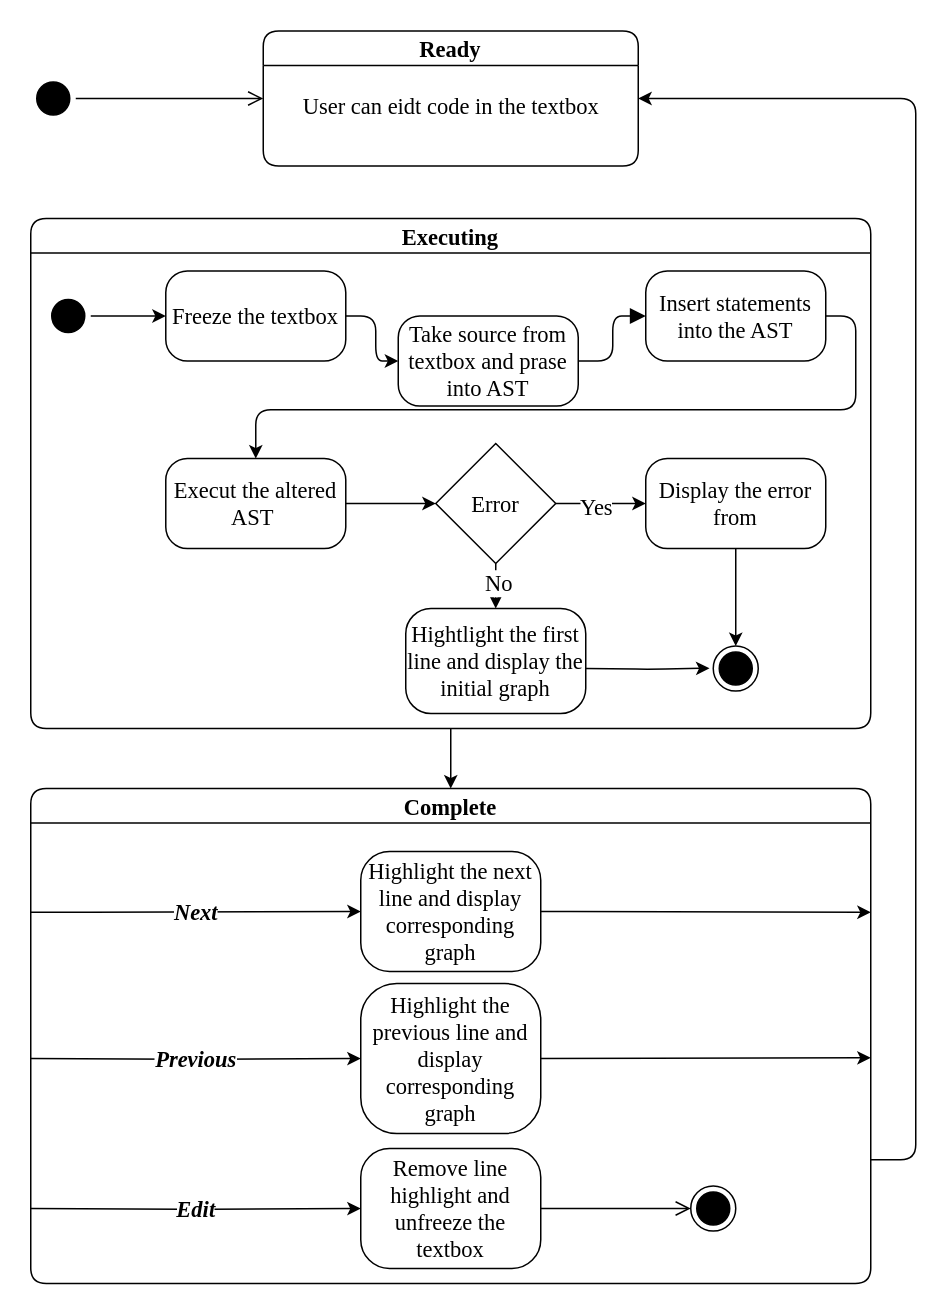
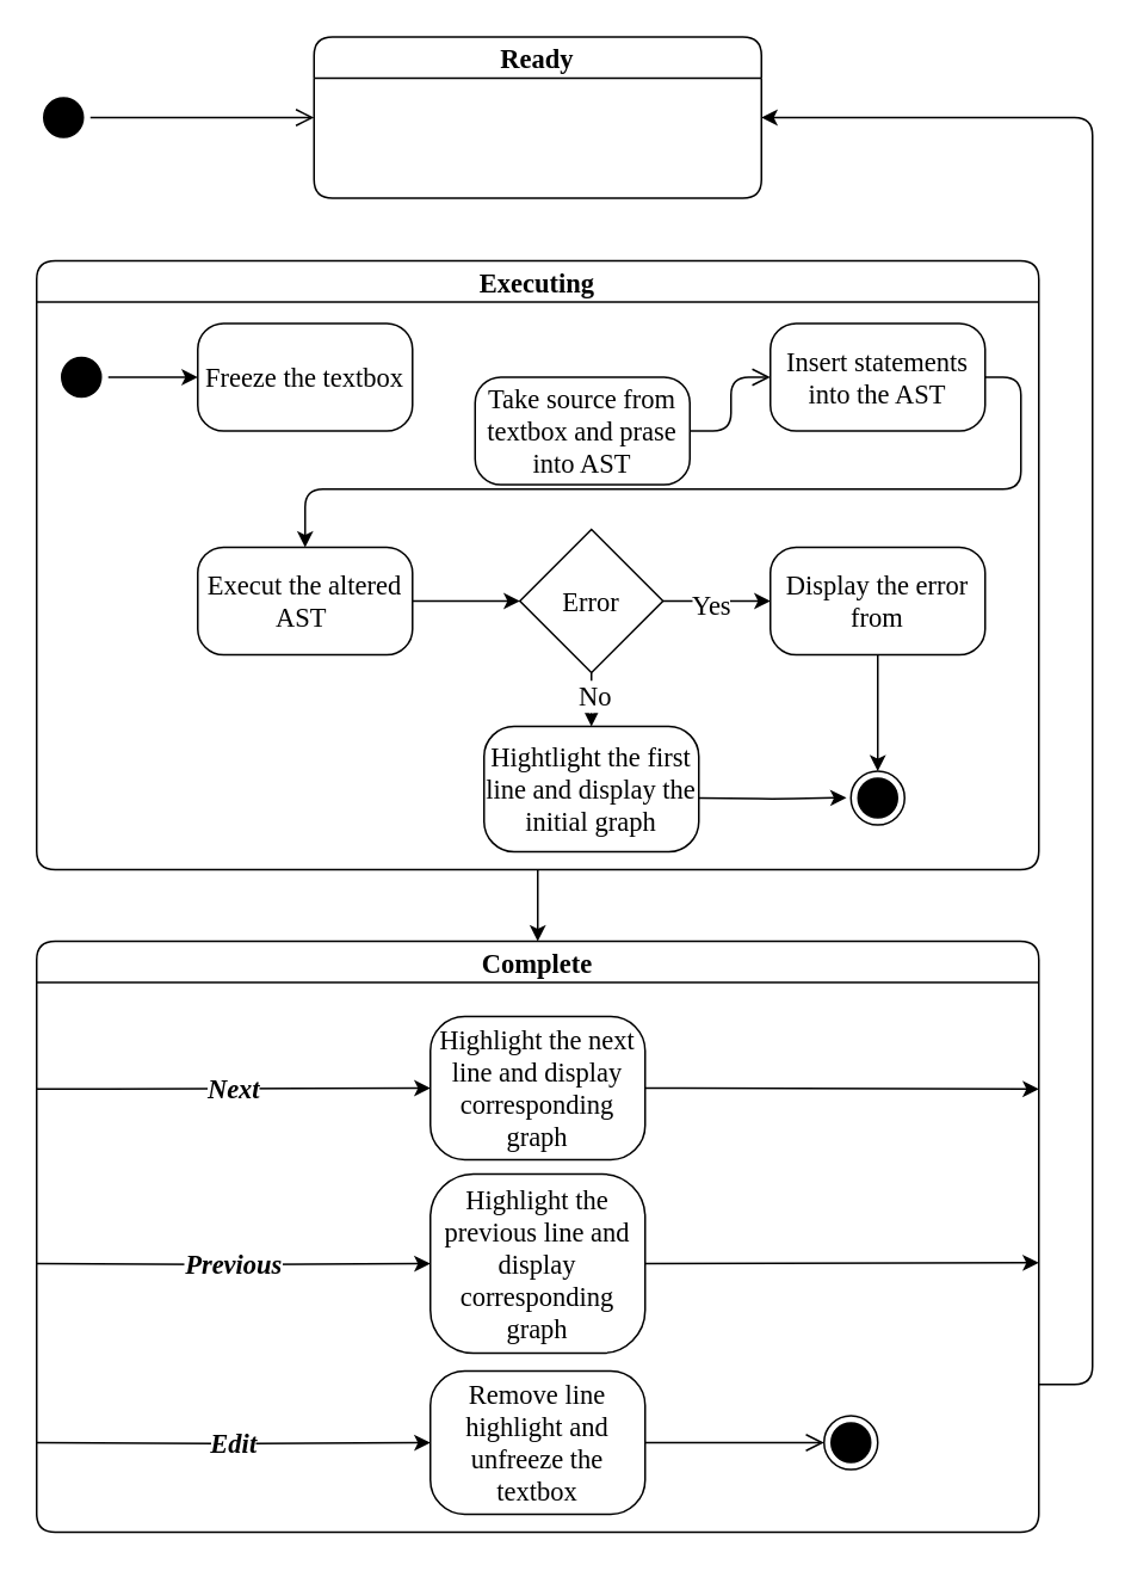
  <mxCell id="0" />
  <mxCell id="1" parent="0" />
  <mxCell id="2" value="" style="ellipse;html=1;shape=startState;fillColor=#000000;strokeColor=#000000;rounded=1;shadow=0;comic=0;labelBackgroundColor=none;fontFamily=Times New Roman;fontSize=15;fontColor=#000000;align=center;direction=south;" parent="1" vertex="1"><mxGeometry x="20" y="50" width="30" height="30" as="geometry" /></mxCell>
  <mxCell id="3" style="edgeStyle=orthogonalEdgeStyle;rounded=1;orthogonalLoop=1;jettySize=auto;html=1;exitX=1;exitY=0.75;exitDx=0;exitDy=0;fontFamily=Times New Roman;fontSize=15;entryX=1;entryY=0.5;entryDx=0;entryDy=0;" parent="1" source="4" target="39" edge="1"><mxGeometry relative="1" as="geometry"><Array as="points"><mxPoint x="610" y="773" /><mxPoint x="610" y="65" /></Array><mxPoint x="390" y="65" as="targetPoint" /></mxGeometry></mxCell>
  <mxCell id="4" value="Complete" style="swimlane;whiteSpace=wrap;html=1;rounded=1;shadow=0;comic=0;labelBackgroundColor=none;strokeWidth=1;fontFamily=Times New Roman;fontSize=15;align=center;strokeColor=#000000;" parent="1" vertex="1"><mxGeometry x="20" y="525" width="560" height="330" as="geometry" /></mxCell>
  <mxCell id="5" value="" style="ellipse;html=1;shape=endState;fillColor=#000000;strokeColor=#000000;rounded=1;shadow=0;comic=0;labelBackgroundColor=none;fontFamily=Times New Roman;fontSize=15;fontColor=#000000;align=center;" parent="4" vertex="1"><mxGeometry x="440" y="265" width="30" height="30" as="geometry" /></mxCell>
  <mxCell id="6" value="Highlight the previous line and display corresponding graph" style="rounded=1;whiteSpace=wrap;html=1;arcSize=24;shadow=0;comic=0;labelBackgroundColor=none;fontFamily=Times New Roman;fontSize=15;align=center;" parent="4" vertex="1"><mxGeometry x="220" y="130" width="120" height="100" as="geometry" /></mxCell>
  <mxCell id="7" style="edgeStyle=elbowEdgeStyle;html=1;labelBackgroundColor=none;endArrow=open;endSize=8;strokeColor=#000000;fontFamily=Times New Roman;fontSize=15;align=left;entryX=0;entryY=0.5;entryDx=0;entryDy=0;" parent="4" source="8" edge="1" target="5"><mxGeometry relative="1" as="geometry"><mxPoint x="430" y="280" as="targetPoint" /></mxGeometry></mxCell>
  <mxCell id="8" value="Remove line highlight and unfreeze the textbox" style="rounded=1;whiteSpace=wrap;html=1;arcSize=24;shadow=0;comic=0;labelBackgroundColor=none;fontFamily=Times New Roman;fontSize=15;align=center;" parent="4" vertex="1"><mxGeometry x="220" y="240" width="120" height="80" as="geometry" /></mxCell>
  <mxCell id="9" value="No" style="edgeStyle=orthogonalEdgeStyle;rounded=1;orthogonalLoop=1;jettySize=auto;html=1;exitX=1;exitY=0.5;exitDx=0;exitDy=0;entryX=0;entryY=0.5;entryDx=0;entryDy=0;" parent="4" edge="1"><mxGeometry relative="1" as="geometry"><mxPoint x="275" y="98.75" as="targetPoint" /></mxGeometry></mxCell>
  <mxCell id="10" value="No" style="edgeStyle=orthogonalEdgeStyle;rounded=1;orthogonalLoop=1;jettySize=auto;html=1;exitX=1;exitY=0.5;exitDx=0;exitDy=0;entryX=0;entryY=0.5;entryDx=0;entryDy=0;" parent="4" edge="1"><mxGeometry relative="1" as="geometry"><mxPoint x="415" y="98.75" as="targetPoint" /></mxGeometry></mxCell>
  <mxCell id="11" style="edgeStyle=orthogonalEdgeStyle;rounded=0;orthogonalLoop=1;jettySize=auto;html=1;exitX=1;exitY=0.5;exitDx=0;exitDy=0;entryX=1;entryY=0.25;entryDx=0;entryDy=0;" edge="1" parent="4" source="12" target="4"><mxGeometry relative="1" as="geometry"><Array as="points"><mxPoint x="360" y="82" /><mxPoint x="520" y="83" /></Array></mxGeometry></mxCell>
  <mxCell id="12" value="Highlight the next line and display corresponding graph" style="rounded=1;whiteSpace=wrap;html=1;arcSize=24;shadow=0;comic=0;labelBackgroundColor=none;fontFamily=Times New Roman;fontSize=15;align=center;" parent="4" vertex="1"><mxGeometry x="220" y="42" width="120" height="80" as="geometry" /></mxCell>
  <mxCell id="13" value="Next" style="edgeStyle=orthogonalEdgeStyle;rounded=1;orthogonalLoop=1;jettySize=auto;html=1;fontFamily=Times New Roman;fontSize=15;fontStyle=3;exitX=0;exitY=0.25;exitDx=0;exitDy=0;entryX=0;entryY=0.5;entryDx=0;entryDy=0;" parent="4" source="4" target="12" edge="1"><mxGeometry relative="1" as="geometry"><mxPoint x="50" y="70" as="sourcePoint" /><mxPoint x="200" y="90" as="targetPoint" /><Array as="points"><mxPoint x="30" y="83" /><mxPoint x="160" y="82" /></Array></mxGeometry></mxCell>
  <mxCell id="14" value="Previous" style="edgeStyle=orthogonalEdgeStyle;rounded=1;orthogonalLoop=1;jettySize=auto;html=1;fontFamily=Times New Roman;fontSize=15;fontStyle=3" parent="4" target="6" edge="1"><mxGeometry relative="1" as="geometry"><mxPoint y="180" as="sourcePoint" /></mxGeometry></mxCell>
  <mxCell id="15" value="Edit" style="edgeStyle=orthogonalEdgeStyle;rounded=1;orthogonalLoop=1;jettySize=auto;html=1;fontFamily=Times New Roman;fontSize=15;fontStyle=3" parent="4" target="8" edge="1"><mxGeometry relative="1" as="geometry"><mxPoint y="280" as="sourcePoint" /></mxGeometry></mxCell>
  <mxCell id="16" style="edgeStyle=orthogonalEdgeStyle;html=1;labelBackgroundColor=none;endArrow=open;endSize=8;strokeColor=#000000;fontFamily=Times New Roman;fontSize=15;align=left;entryX=0;entryY=0.5;entryDx=0;entryDy=0;" parent="1" source="2" target="39" edge="1"><mxGeometry relative="1" as="geometry"><mxPoint x="100" y="65" as="targetPoint" /></mxGeometry></mxCell>
  <mxCell id="17" style="edgeStyle=orthogonalEdgeStyle;rounded=1;orthogonalLoop=1;jettySize=auto;html=1;exitX=0.5;exitY=1;exitDx=0;exitDy=0;entryX=0.5;entryY=0;entryDx=0;entryDy=0;fontFamily=Times New Roman;fontSize=15;" parent="1" source="18" target="4" edge="1"><mxGeometry relative="1" as="geometry" /></mxCell>
  <mxCell id="18" value="Executing" style="swimlane;whiteSpace=wrap;html=1;rounded=1;shadow=0;comic=0;labelBackgroundColor=none;strokeWidth=1;fontFamily=Times New Roman;fontSize=15;align=center;strokeColor=#000000;" parent="1" vertex="1"><mxGeometry x="20" y="145" width="560" height="340" as="geometry" /></mxCell>
- <mxCell id="19" style="edgeStyle=elbowEdgeStyle;html=1;labelBackgroundColor=none;endArrow=block;endSize=8;strokeColor=#000000;fontFamily=Times New Roman;fontSize=15;align=left;" parent="18" source="20" target="25" edge="1"><mxGeometry relative="1" as="geometry" /></mxCell>
+ <mxCell id="19" style="edgeStyle=elbowEdgeStyle;html=1;labelBackgroundColor=none;endArrow=open;endSize=8;strokeColor=#000000;fontFamily=Times New Roman;fontSize=15;align=left;" parent="18" source="20" target="25" edge="1"><mxGeometry relative="1" as="geometry" /></mxCell>
  <mxCell id="20" value="Take source from textbox and prase into AST" style="rounded=1;whiteSpace=wrap;html=1;arcSize=24;shadow=0;comic=0;labelBackgroundColor=none;fontFamily=Times New Roman;fontSize=15;align=center;" parent="18" vertex="1"><mxGeometry x="245" y="65" width="120" height="60" as="geometry" /></mxCell>
  <mxCell id="21" value="" style="ellipse;html=1;shape=endState;fillColor=#000000;strokeColor=#000000;rounded=1;shadow=0;comic=0;labelBackgroundColor=none;fontFamily=Times New Roman;fontSize=15;fontColor=#000000;align=center;" parent="18" vertex="1"><mxGeometry x="455" y="285" width="30" height="30" as="geometry" /></mxCell>
  <mxCell id="22" value="" style="edgeStyle=orthogonalEdgeStyle;rounded=1;orthogonalLoop=1;jettySize=auto;html=1;fontFamily=Times New Roman;fontSize=15;" parent="18" source="23" target="38" edge="1"><mxGeometry relative="1" as="geometry" /></mxCell>
  <mxCell id="23" value="" style="ellipse;html=1;shape=startState;fillColor=#000000;strokeColor=#000000;rounded=1;shadow=0;comic=0;labelBackgroundColor=none;fontFamily=Times New Roman;fontSize=15;fontColor=#000000;align=center;direction=south;" parent="18" vertex="1"><mxGeometry x="10" y="50" width="30" height="30" as="geometry" /></mxCell>
  <mxCell id="24" style="edgeStyle=orthogonalEdgeStyle;rounded=1;orthogonalLoop=1;jettySize=auto;html=1;exitX=1;exitY=0.5;exitDx=0;exitDy=0;entryX=0.5;entryY=0;entryDx=0;entryDy=0;fontFamily=Times New Roman;fontSize=15;" parent="18" source="25" target="27" edge="1"><mxGeometry relative="1" as="geometry" /></mxCell>
  <mxCell id="25" value="Insert statements into the AST" style="rounded=1;whiteSpace=wrap;html=1;arcSize=24;shadow=0;comic=0;labelBackgroundColor=none;fontFamily=Times New Roman;fontSize=15;align=center;" parent="18" vertex="1"><mxGeometry x="410" y="35" width="120" height="60" as="geometry" /></mxCell>
  <mxCell id="26" style="edgeStyle=orthogonalEdgeStyle;rounded=1;orthogonalLoop=1;jettySize=auto;html=1;exitX=1;exitY=0.5;exitDx=0;exitDy=0;entryX=0;entryY=0.5;entryDx=0;entryDy=0;strokeColor=#000000;fontFamily=Times New Roman;fontSize=15;" parent="18" source="27" target="34" edge="1"><mxGeometry relative="1" as="geometry"><mxPoint x="220" y="190" as="sourcePoint" /></mxGeometry></mxCell>
  <mxCell id="27" value="Execut the altered AST&amp;nbsp;" style="rounded=1;whiteSpace=wrap;html=1;arcSize=24;shadow=0;comic=0;labelBackgroundColor=none;fontFamily=Times New Roman;fontSize=15;align=center;" parent="18" vertex="1"><mxGeometry x="90.02" y="160" width="120" height="60" as="geometry" /></mxCell>
  <mxCell id="28" style="edgeStyle=orthogonalEdgeStyle;rounded=1;orthogonalLoop=1;jettySize=auto;html=1;exitX=0.5;exitY=1;exitDx=0;exitDy=0;entryX=0.5;entryY=0;entryDx=0;entryDy=0;fontFamily=Times New Roman;fontSize=15;" parent="18" source="29" target="21" edge="1"><mxGeometry relative="1" as="geometry" /></mxCell>
  <mxCell id="29" value="Display the error from" style="rounded=1;whiteSpace=wrap;html=1;arcSize=24;shadow=0;comic=0;labelBackgroundColor=none;fontFamily=Times New Roman;fontSize=15;align=center;" parent="18" vertex="1"><mxGeometry x="410" y="160" width="120" height="60" as="geometry" /></mxCell>
  <mxCell id="30" style="edgeStyle=orthogonalEdgeStyle;rounded=1;orthogonalLoop=1;jettySize=auto;html=1;exitX=1;exitY=0.5;exitDx=0;exitDy=0;strokeColor=#000000;fontFamily=Times New Roman;fontSize=15;" parent="18" source="34" target="29" edge="1"><mxGeometry relative="1" as="geometry" /></mxCell>
  <mxCell id="31" value="Yes" style="edgeLabel;html=1;align=center;verticalAlign=middle;resizable=0;points=[];fontFamily=Times New Roman;fontSize=15;" parent="30" vertex="1" connectable="0"><mxGeometry x="-0.145" y="-1" relative="1" as="geometry"><mxPoint as="offset" /></mxGeometry></mxCell>
  <mxCell id="32" style="edgeStyle=orthogonalEdgeStyle;rounded=1;orthogonalLoop=1;jettySize=auto;html=1;exitX=0.5;exitY=1;exitDx=0;exitDy=0;strokeColor=#000000;entryX=0.5;entryY=0;entryDx=0;entryDy=0;fontFamily=Times New Roman;fontSize=15;" parent="18" source="34" target="36" edge="1"><mxGeometry relative="1" as="geometry"><mxPoint x="360" y="230" as="targetPoint" /></mxGeometry></mxCell>
  <mxCell id="33" value="No" style="edgeLabel;html=1;align=center;verticalAlign=middle;resizable=0;points=[];fontFamily=Times New Roman;fontSize=15;" parent="32" vertex="1" connectable="0"><mxGeometry x="-0.186" y="1" relative="1" as="geometry"><mxPoint as="offset" /></mxGeometry></mxCell>
  <mxCell id="34" value="Error" style="rhombus;whiteSpace=wrap;html=1;strokeColor=#000000;fontFamily=Times New Roman;fontSize=15;" parent="18" vertex="1"><mxGeometry x="270" y="150" width="80" height="80" as="geometry" /></mxCell>
  <mxCell id="35" style="edgeStyle=orthogonalEdgeStyle;rounded=1;orthogonalLoop=1;jettySize=auto;html=1;exitX=1;exitY=0.5;exitDx=0;exitDy=0;entryX=-0.083;entryY=0.493;entryDx=0;entryDy=0;strokeColor=#000000;entryPerimeter=0;fontFamily=Times New Roman;fontSize=15;" parent="18" target="21" edge="1"><mxGeometry relative="1" as="geometry"><mxPoint x="370" y="300" as="sourcePoint" /></mxGeometry></mxCell>
  <mxCell id="36" value="Hightlight the first line and display the initial graph" style="rounded=1;whiteSpace=wrap;html=1;arcSize=24;shadow=0;comic=0;labelBackgroundColor=none;fontFamily=Times New Roman;fontSize=15;align=center;" parent="18" vertex="1"><mxGeometry x="250" y="260" width="120" height="70" as="geometry" /></mxCell>
- <mxCell id="37" value="" style="edgeStyle=orthogonalEdgeStyle;rounded=1;orthogonalLoop=1;jettySize=auto;html=1;fontFamily=Times New Roman;fontSize=15;" parent="18" source="38" target="20" edge="1"><mxGeometry relative="1" as="geometry" /></mxCell>
  <mxCell id="38" value="Freeze the textbox" style="rounded=1;whiteSpace=wrap;html=1;arcSize=24;shadow=0;comic=0;labelBackgroundColor=none;fontFamily=Times New Roman;fontSize=15;align=center;" parent="18" vertex="1"><mxGeometry x="90.02" y="35" width="120" height="60" as="geometry" /></mxCell>
  <mxCell id="39" value="Ready" style="swimlane;whiteSpace=wrap;html=1;rounded=1;shadow=0;comic=0;labelBackgroundColor=none;strokeWidth=1;fontFamily=Times New Roman;fontSize=15;align=center;strokeColor=#000000;" vertex="1" parent="1"><mxGeometry x="175" y="20" width="250" height="90" as="geometry" /></mxCell>
  <mxCell id="40" style="edgeStyle=orthogonalEdgeStyle;rounded=1;orthogonalLoop=1;jettySize=auto;html=1;exitX=1;exitY=0.5;exitDx=0;exitDy=0;entryX=0.5;entryY=0;entryDx=0;entryDy=0;fontFamily=Times New Roman;fontSize=15;" edge="1" parent="39"><mxGeometry relative="1" as="geometry"><mxPoint x="530" y="65" as="sourcePoint" /></mxGeometry></mxCell>
- <mxCell id="41" value="&lt;span style=&quot;font-family: &amp;#34;times new roman&amp;#34; ; font-size: 15px&quot;&gt;User can eidt code in the textbox&lt;/span&gt;" style="text;html=1;align=center;verticalAlign=middle;resizable=0;points=[];autosize=1;strokeColor=none;fillColor=none;" vertex="1" parent="39"><mxGeometry x="20" y="40" width="210" height="20" as="geometry" /></mxCell>
  <mxCell id="42" style="edgeStyle=orthogonalEdgeStyle;rounded=0;orthogonalLoop=1;jettySize=auto;html=1;exitX=1;exitY=0.5;exitDx=0;exitDy=0;" edge="1" parent="1" source="6"><mxGeometry relative="1" as="geometry"><mxPoint x="580" y="704.529" as="targetPoint" /></mxGeometry></mxCell>
